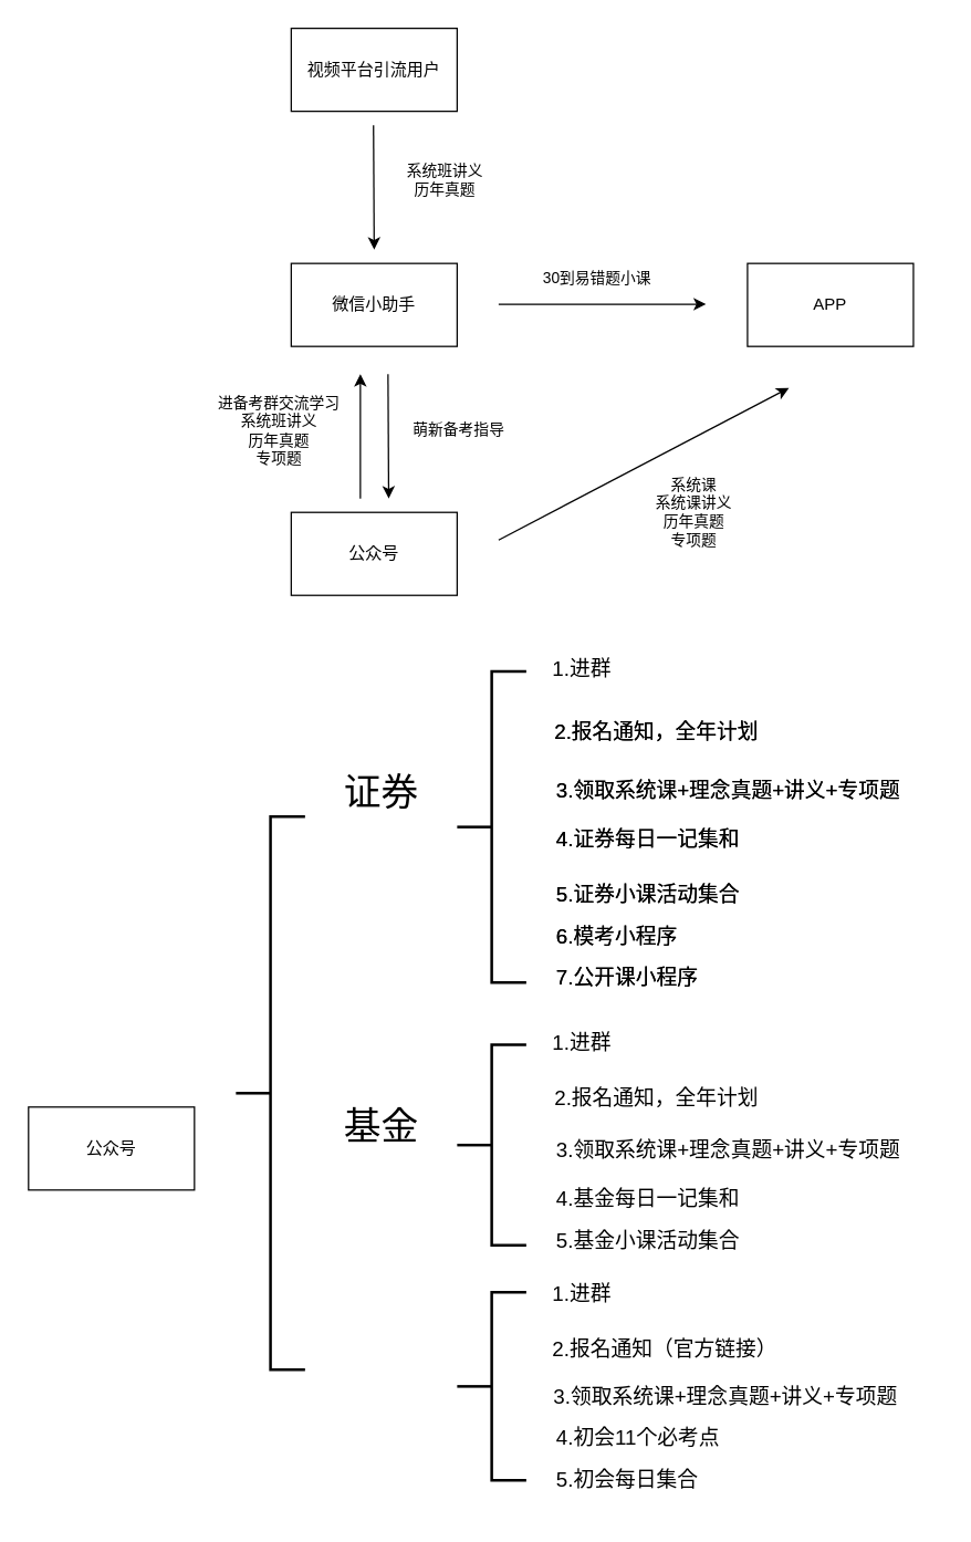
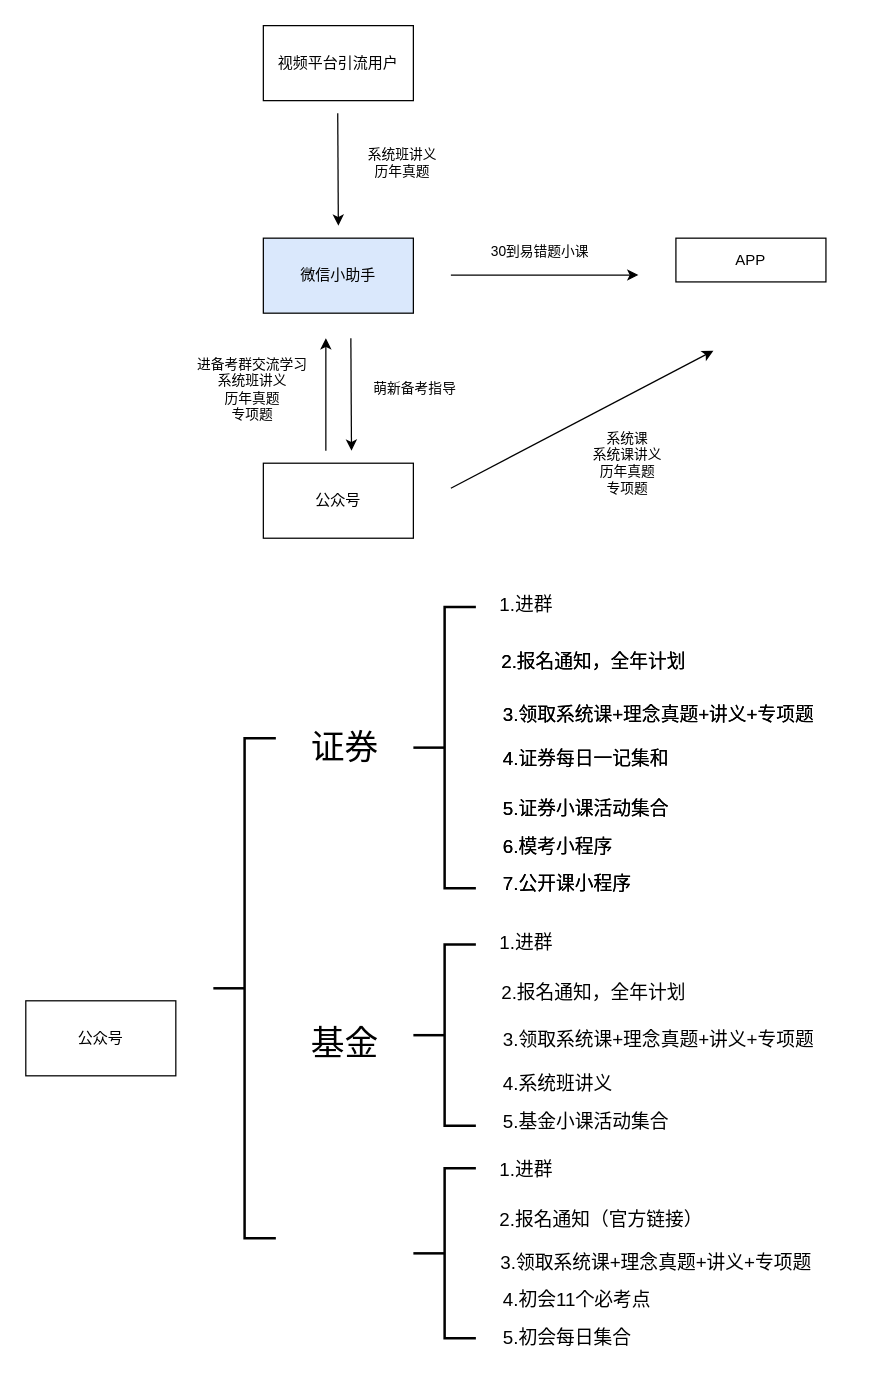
  <mxCell id="0" />
  <mxCell id="1" parent="0" />
  <mxCell id="2" value="视频平台引流用户" style="rounded=0;whiteSpace=wrap;html=1;" vertex="1" parent="1"><mxGeometry x="210" y="20" width="120" height="60" as="geometry" /></mxCell>
  <mxCell id="3" value="" style="endArrow=classic;html=1;" edge="1" parent="1"><mxGeometry width="50" height="50" relative="1" as="geometry"><mxPoint x="269.5" y="90" as="sourcePoint" /><mxPoint x="270" y="180" as="targetPoint" /></mxGeometry></mxCell>
  <mxCell id="4" value="系统班讲义&lt;br&gt;历年真题" style="edgeLabel;html=1;align=center;verticalAlign=middle;resizable=0;points=[];" vertex="1" connectable="0" parent="3"><mxGeometry x="-0.267" y="-1" relative="1" as="geometry"><mxPoint x="51.32" y="6.99" as="offset" /></mxGeometry></mxCell>
- <mxCell id="5" value="微信小助手" style="rounded=0;whiteSpace=wrap;html=1;" vertex="1" parent="1"><mxGeometry x="210" y="190" width="120" height="60" as="geometry" /></mxCell>
+ <mxCell id="5" value="微信小助手" style="rounded=0;whiteSpace=wrap;html=1;fillColor=#dae8fc;" vertex="1" parent="1"><mxGeometry x="210" y="190" width="120" height="60" as="geometry" /></mxCell>
  <mxCell id="6" value="" style="endArrow=classic;html=1;" edge="1" parent="1"><mxGeometry width="50" height="50" relative="1" as="geometry"><mxPoint x="280" y="270" as="sourcePoint" /><mxPoint x="280.5" y="360" as="targetPoint" /></mxGeometry></mxCell>
  <mxCell id="7" value="萌新备考指导" style="edgeLabel;html=1;align=center;verticalAlign=middle;resizable=0;points=[];" vertex="1" connectable="0" parent="6"><mxGeometry x="-0.267" y="-1" relative="1" as="geometry"><mxPoint x="50.82" y="6.99" as="offset" /></mxGeometry></mxCell>
  <mxCell id="8" value="公众号" style="rounded=0;whiteSpace=wrap;html=1;" vertex="1" parent="1"><mxGeometry x="210" y="370" width="120" height="60" as="geometry" /></mxCell>
  <mxCell id="9" value="" style="endArrow=classic;html=1;" edge="1" parent="1"><mxGeometry width="50" height="50" relative="1" as="geometry"><mxPoint x="260" y="360" as="sourcePoint" /><mxPoint x="260" y="270" as="targetPoint" /></mxGeometry></mxCell>
  <mxCell id="10" value="进备考群交流学习&lt;br&gt;系统班讲义&lt;br&gt;历年真题&lt;br&gt;专项题&lt;br&gt;" style="edgeLabel;html=1;align=center;verticalAlign=middle;resizable=0;points=[];" vertex="1" connectable="0" parent="9"><mxGeometry x="-0.267" y="-1" relative="1" as="geometry"><mxPoint x="-61.0" y="-17" as="offset" /></mxGeometry></mxCell>
- <mxCell id="11" value="APP" style="rounded=0;whiteSpace=wrap;html=1;" vertex="1" parent="1"><mxGeometry x="540" y="190" width="120" height="60" as="geometry" /></mxCell>
+ <mxCell id="11" value="APP" style="rounded=0;whiteSpace=wrap;html=1;" vertex="1" parent="1"><mxGeometry x="540" y="190" width="120" height="35" as="geometry" /></mxCell>
  <mxCell id="12" value="" style="endArrow=classic;html=1;" edge="1" parent="1"><mxGeometry width="50" height="50" relative="1" as="geometry"><mxPoint x="360" y="219.5" as="sourcePoint" /><mxPoint x="510" y="219.5" as="targetPoint" /></mxGeometry></mxCell>
  <mxCell id="13" value="30到易错题小课" style="edgeLabel;html=1;align=center;verticalAlign=middle;resizable=0;points=[];" vertex="1" connectable="0" parent="12"><mxGeometry x="-0.267" y="-1" relative="1" as="geometry"><mxPoint x="15" y="-20.5" as="offset" /></mxGeometry></mxCell>
  <mxCell id="14" value="" style="endArrow=classic;html=1;" edge="1" parent="1"><mxGeometry width="50" height="50" relative="1" as="geometry"><mxPoint x="360" y="390" as="sourcePoint" /><mxPoint x="570" y="280" as="targetPoint" /></mxGeometry></mxCell>
  <mxCell id="15" value="系统课&lt;br&gt;系统课讲义&lt;br&gt;历年真题&lt;br&gt;专项题" style="edgeLabel;html=1;align=center;verticalAlign=middle;resizable=0;points=[];" vertex="1" connectable="0" parent="14"><mxGeometry x="-0.267" y="-1" relative="1" as="geometry"><mxPoint x="62.47" y="19.48" as="offset" /></mxGeometry></mxCell>
  <mxCell id="16" value="公众号" style="rounded=0;whiteSpace=wrap;html=1;" vertex="1" parent="1"><mxGeometry x="20" y="800" width="120" height="60" as="geometry" /></mxCell>
  <mxCell id="17" value="" style="strokeWidth=2;html=1;shape=mxgraph.flowchart.annotation_2;align=left;labelPosition=right;pointerEvents=1;" vertex="1" parent="1"><mxGeometry x="170" y="590" width="50" height="400" as="geometry" /></mxCell>
- <mxCell id="18" value="证券" style="text;html=1;align=center;verticalAlign=middle;resizable=0;points=[];autosize=1;fontSize=27;" vertex="1" parent="1"><mxGeometry x="240" y="552.5" width="70" height="40" as="geometry" /></mxCell>
+ <mxCell id="18" value="证券" style="text;html=1;align=center;verticalAlign=middle;resizable=0;points=[];autosize=1;fontSize=27;" vertex="1" parent="1"><mxGeometry x="240" y="577.5" width="70" height="40" as="geometry" /></mxCell>
  <mxCell id="19" value="&lt;font style=&quot;font-size: 15px&quot;&gt;1.进群&lt;/font&gt;" style="text;html=1;align=center;verticalAlign=middle;resizable=0;points=[];autosize=1;fontSize=27;" vertex="1" parent="1"><mxGeometry x="390" y="460" width="60" height="40" as="geometry" /></mxCell>
  <mxCell id="20" value="&lt;font style=&quot;font-size: 15px&quot;&gt;2.报名通知，全年计划&lt;/font&gt;" style="text;html=1;align=center;verticalAlign=middle;resizable=0;points=[];autosize=1;fontSize=27;" vertex="1" parent="1"><mxGeometry x="394" y="505" width="160" height="40" as="geometry" /></mxCell>
  <mxCell id="21" value="&lt;span style=&quot;text-align: center&quot;&gt;&lt;font style=&quot;font-size: 15px&quot;&gt;3.领取系统课+理念真题+讲义+专项题&lt;/font&gt;&lt;/span&gt;" style="text;whiteSpace=wrap;html=1;fontSize=27;" vertex="1" parent="1"><mxGeometry x="400" y="545" width="280" height="50" as="geometry" /></mxCell>
  <mxCell id="22" value="&lt;span style=&quot;text-align: center&quot;&gt;&lt;font style=&quot;font-size: 15px&quot;&gt;4.证券每日一记集和&lt;/font&gt;&lt;/span&gt;" style="text;whiteSpace=wrap;html=1;fontSize=27;" vertex="1" parent="1"><mxGeometry x="400" y="580" width="280" height="50" as="geometry" /></mxCell>
  <mxCell id="23" value="&lt;span style=&quot;text-align: center&quot;&gt;&lt;font style=&quot;font-size: 15px&quot;&gt;5.证券小课活动集合&lt;/font&gt;&lt;/span&gt;" style="text;whiteSpace=wrap;html=1;fontSize=27;" vertex="1" parent="1"><mxGeometry x="400" y="620" width="280" height="50" as="geometry" /></mxCell>
  <mxCell id="24" value="&lt;span style=&quot;text-align: center&quot;&gt;&lt;font style=&quot;font-size: 15px&quot;&gt;6.模考小程序&lt;br&gt;&lt;/font&gt;&lt;/span&gt;" style="text;whiteSpace=wrap;html=1;fontSize=27;" vertex="1" parent="1"><mxGeometry x="400" y="650" width="280" height="50" as="geometry" /></mxCell>
  <mxCell id="25" value="&lt;span style=&quot;text-align: center&quot;&gt;&lt;font style=&quot;font-size: 15px&quot;&gt;7.公开课小程序&lt;br&gt;&lt;/font&gt;&lt;/span&gt;" style="text;whiteSpace=wrap;html=1;fontSize=27;" vertex="1" parent="1"><mxGeometry x="400" y="680" width="280" height="50" as="geometry" /></mxCell>
  <mxCell id="26" value="" style="strokeWidth=2;html=1;shape=mxgraph.flowchart.annotation_2;align=left;labelPosition=right;pointerEvents=1;" vertex="1" parent="1"><mxGeometry x="330" y="485" width="50" height="225" as="geometry" /></mxCell>
  <mxCell id="27" value="&lt;font style=&quot;font-size: 15px&quot;&gt;2.报名通知，全年计划&lt;/font&gt;" style="text;html=1;align=center;verticalAlign=middle;resizable=0;points=[];autosize=1;fontSize=27;" vertex="1" parent="1"><mxGeometry x="394" y="505" width="160" height="40" as="geometry" /></mxCell>
  <mxCell id="28" value="&lt;span style=&quot;text-align: center&quot;&gt;&lt;font style=&quot;font-size: 15px&quot;&gt;3.领取系统课+理念真题+讲义+专项题&lt;/font&gt;&lt;/span&gt;" style="text;whiteSpace=wrap;html=1;fontSize=27;" vertex="1" parent="1"><mxGeometry x="400" y="545" width="280" height="50" as="geometry" /></mxCell>
  <mxCell id="29" value="&lt;span style=&quot;text-align: center&quot;&gt;&lt;font style=&quot;font-size: 15px&quot;&gt;4.证券每日一记集和&lt;/font&gt;&lt;/span&gt;" style="text;whiteSpace=wrap;html=1;fontSize=27;" vertex="1" parent="1"><mxGeometry x="400" y="580" width="280" height="50" as="geometry" /></mxCell>
  <mxCell id="30" value="&lt;span style=&quot;text-align: center&quot;&gt;&lt;font style=&quot;font-size: 15px&quot;&gt;5.证券小课活动集合&lt;/font&gt;&lt;/span&gt;" style="text;whiteSpace=wrap;html=1;fontSize=27;" vertex="1" parent="1"><mxGeometry x="400" y="620" width="280" height="50" as="geometry" /></mxCell>
  <mxCell id="31" value="&lt;span style=&quot;text-align: center&quot;&gt;&lt;font style=&quot;font-size: 15px&quot;&gt;6.模考小程序&lt;br&gt;&lt;/font&gt;&lt;/span&gt;" style="text;whiteSpace=wrap;html=1;fontSize=27;" vertex="1" parent="1"><mxGeometry x="400" y="650" width="280" height="50" as="geometry" /></mxCell>
  <mxCell id="32" value="&lt;span style=&quot;text-align: center&quot;&gt;&lt;font style=&quot;font-size: 15px&quot;&gt;7.公开课小程序&lt;br&gt;&lt;/font&gt;&lt;/span&gt;" style="text;whiteSpace=wrap;html=1;fontSize=27;" vertex="1" parent="1"><mxGeometry x="400" y="680" width="280" height="50" as="geometry" /></mxCell>
  <mxCell id="33" value="&lt;font style=&quot;font-size: 15px&quot;&gt;1.进群&lt;/font&gt;" style="text;html=1;align=center;verticalAlign=middle;resizable=0;points=[];autosize=1;fontSize=27;" vertex="1" parent="1"><mxGeometry x="390" y="730" width="60" height="40" as="geometry" /></mxCell>
  <mxCell id="34" value="" style="strokeWidth=2;html=1;shape=mxgraph.flowchart.annotation_2;align=left;labelPosition=right;pointerEvents=1;" vertex="1" parent="1"><mxGeometry x="330" y="755" width="50" height="145" as="geometry" /></mxCell>
  <mxCell id="35" value="&lt;span style=&quot;text-align: center&quot;&gt;&lt;font style=&quot;font-size: 15px&quot;&gt;3.领取系统课+理念真题+讲义+专项题&lt;/font&gt;&lt;/span&gt;" style="text;whiteSpace=wrap;html=1;fontSize=27;" vertex="1" parent="1"><mxGeometry x="400" y="805" width="280" height="50" as="geometry" /></mxCell>
- <mxCell id="36" value="&lt;span style=&quot;text-align: center&quot;&gt;&lt;font style=&quot;font-size: 15px&quot;&gt;4.基金每日一记集和&lt;/font&gt;&lt;/span&gt;" style="text;whiteSpace=wrap;html=1;fontSize=27;" vertex="1" parent="1"><mxGeometry x="400" y="840" width="280" height="50" as="geometry" /></mxCell>
+ <mxCell id="36" value="&lt;span style=&quot;text-align: center&quot;&gt;&lt;font style=&quot;font-size: 15px&quot;&gt;4.系统班讲义&lt;/font&gt;&lt;/span&gt;" style="text;whiteSpace=wrap;html=1;fontSize=27;" vertex="1" parent="1"><mxGeometry x="400" y="840" width="280" height="50" as="geometry" /></mxCell>
  <mxCell id="37" value="&lt;span style=&quot;text-align: center&quot;&gt;&lt;font style=&quot;font-size: 15px&quot;&gt;5.基金小课活动集合&lt;/font&gt;&lt;/span&gt;" style="text;whiteSpace=wrap;html=1;fontSize=27;" vertex="1" parent="1"><mxGeometry x="400" y="870" width="280" height="50" as="geometry" /></mxCell>
- <mxCell id="38" value="基金" style="text;html=1;align=center;verticalAlign=middle;resizable=0;points=[];autosize=1;fontSize=27;" vertex="1" parent="1"><mxGeometry x="240" y="795" width="70" height="40" as="geometry" /></mxCell>
+ <mxCell id="38" value="基金" style="text;html=1;align=center;verticalAlign=middle;resizable=0;points=[];autosize=1;fontSize=27;" vertex="1" parent="1"><mxGeometry x="240" y="815" width="70" height="40" as="geometry" /></mxCell>
  <mxCell id="39" value="&lt;font style=&quot;font-size: 15px&quot;&gt;2.报名通知，全年计划&lt;/font&gt;" style="text;html=1;align=center;verticalAlign=middle;resizable=0;points=[];autosize=1;fontSize=27;" vertex="1" parent="1"><mxGeometry x="394" y="770" width="160" height="40" as="geometry" /></mxCell>
  <mxCell id="40" value="&lt;font style=&quot;font-size: 15px&quot;&gt;1.进群&lt;/font&gt;" style="text;html=1;align=center;verticalAlign=middle;resizable=0;points=[];autosize=1;fontSize=27;" vertex="1" parent="1"><mxGeometry x="390" y="911.5" width="60" height="40" as="geometry" /></mxCell>
  <mxCell id="41" value="" style="strokeWidth=2;html=1;shape=mxgraph.flowchart.annotation_2;align=left;labelPosition=right;pointerEvents=1;" vertex="1" parent="1"><mxGeometry x="330" y="934" width="50" height="136" as="geometry" /></mxCell>
  <mxCell id="42" value="&lt;font style=&quot;font-size: 15px&quot;&gt;2.报名通知（官方链接）&lt;/font&gt;" style="text;html=1;align=center;verticalAlign=middle;resizable=0;points=[];autosize=1;fontSize=27;" vertex="1" parent="1"><mxGeometry x="390" y="951.5" width="180" height="40" as="geometry" /></mxCell>
  <mxCell id="43" value="&lt;span style=&quot;text-align: center&quot;&gt;&lt;font style=&quot;font-size: 15px&quot;&gt;3.领取系统课+理念真题+讲义+专项题&lt;/font&gt;&lt;/span&gt;" style="text;whiteSpace=wrap;html=1;fontSize=27;" vertex="1" parent="1"><mxGeometry x="398" y="982.5" width="280" height="50" as="geometry" /></mxCell>
  <mxCell id="44" value="&lt;span style=&quot;text-align: center&quot;&gt;&lt;font style=&quot;font-size: 15px&quot;&gt;4.初会11个必考点&lt;/font&gt;&lt;/span&gt;" style="text;whiteSpace=wrap;html=1;fontSize=27;" vertex="1" parent="1"><mxGeometry x="400" y="1012.5" width="280" height="50" as="geometry" /></mxCell>
  <mxCell id="45" value="&lt;div style=&quot;text-align: center&quot;&gt;&lt;span style=&quot;font-size: 15px&quot;&gt;5.初会每日集合&lt;/span&gt;&lt;/div&gt;" style="text;whiteSpace=wrap;html=1;fontSize=27;" vertex="1" parent="1"><mxGeometry x="400" y="1042.5" width="280" height="50" as="geometry" /></mxCell>
